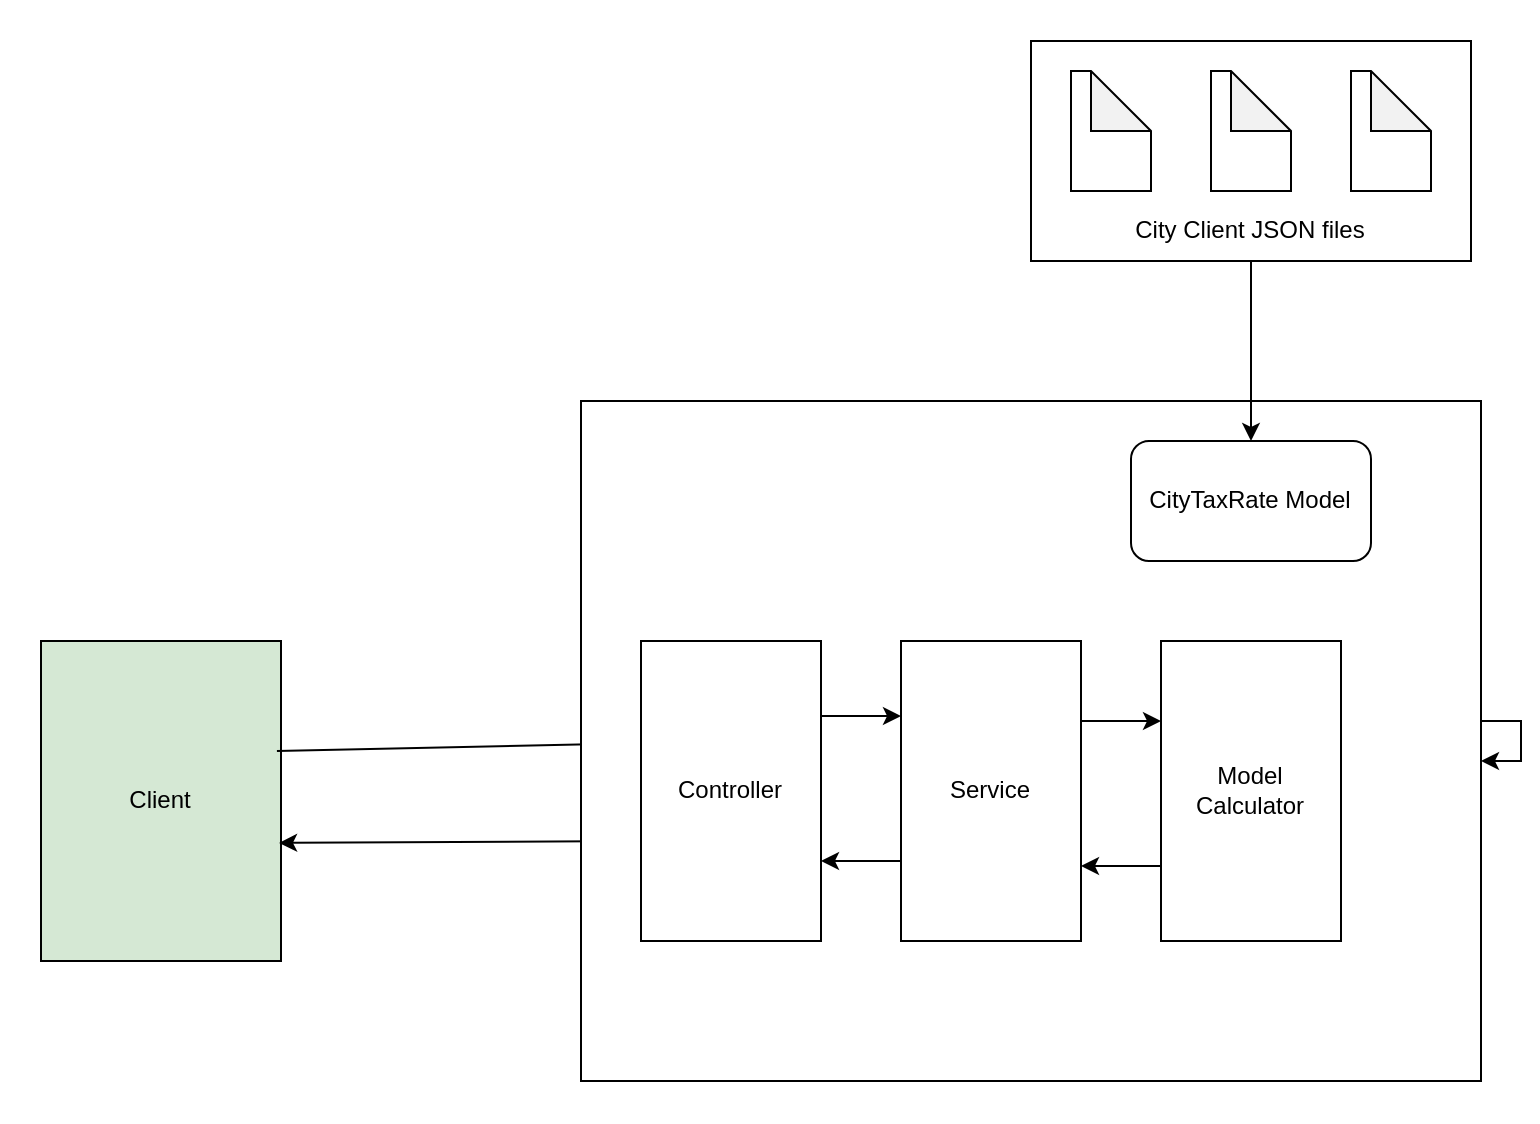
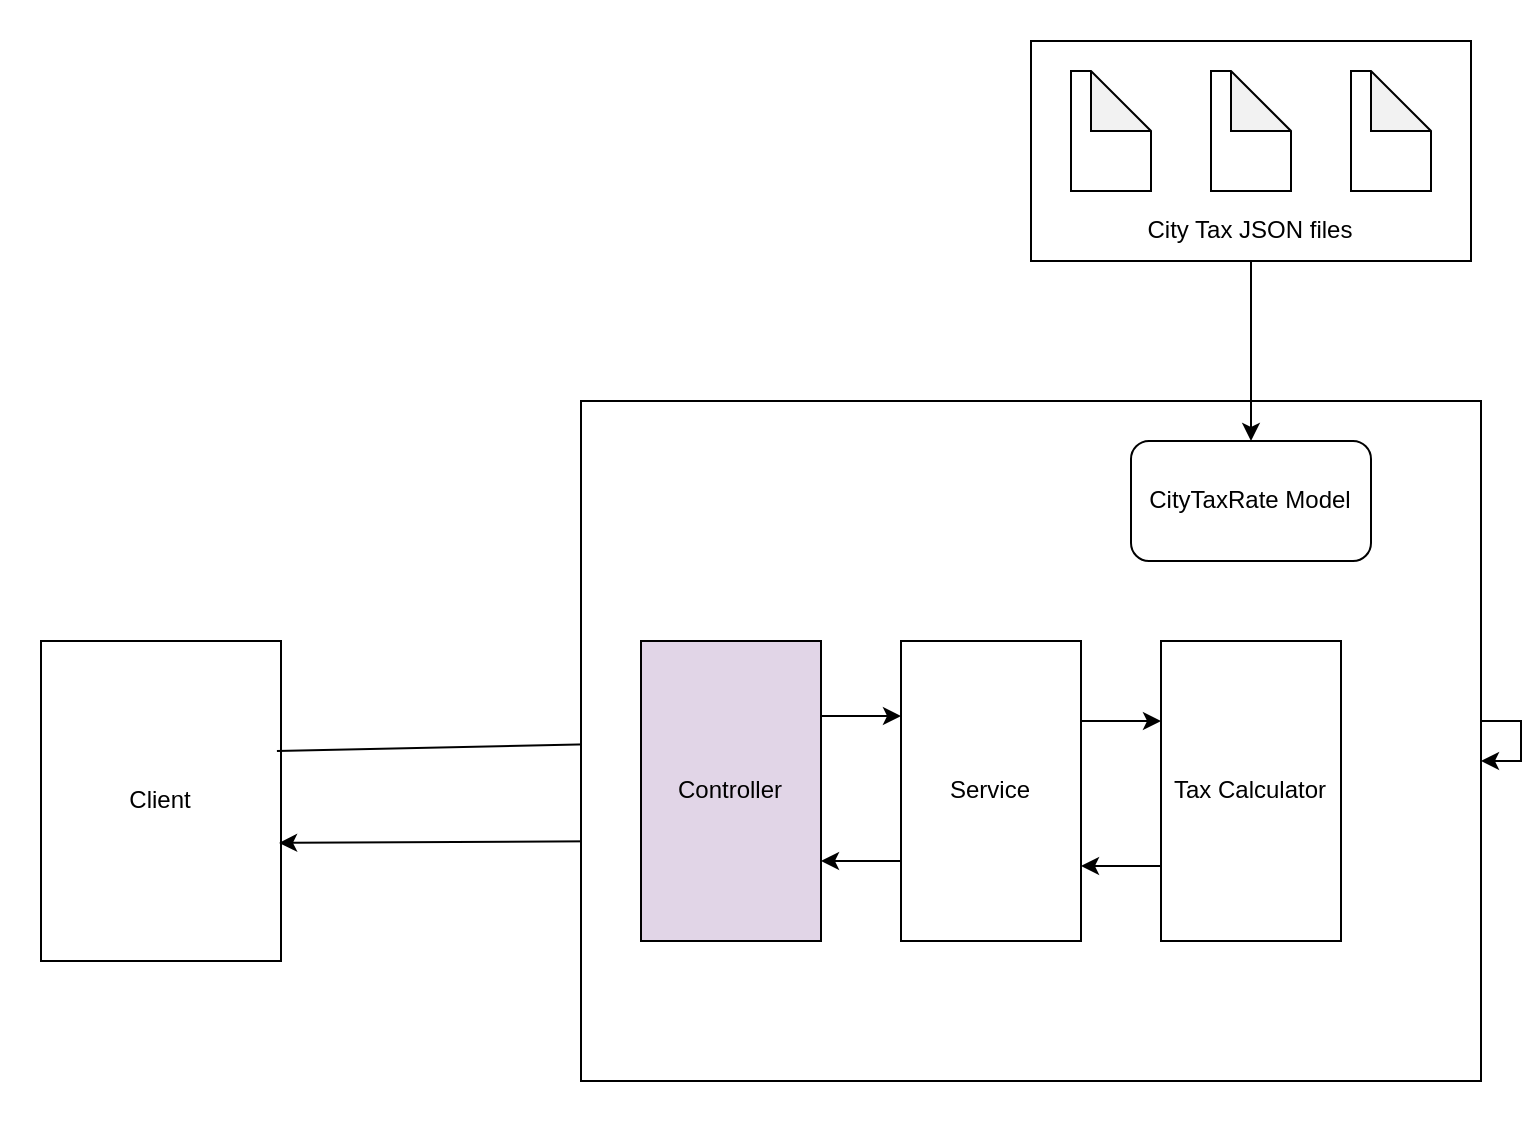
  <mxCell id="0" />
  <mxCell id="1" parent="0" />
- <mxCell id="2" value="Client" style="rounded=0;whiteSpace=wrap;html=1;fillColor=#d5e8d4;" vertex="1" parent="1"><mxGeometry x="20" y="320" width="120" height="160" as="geometry" /></mxCell>
+ <mxCell id="2" value="Client" style="rounded=0;whiteSpace=wrap;html=1;" vertex="1" parent="1"><mxGeometry x="20" y="320" width="120" height="160" as="geometry" /></mxCell>
  <mxCell id="3" value="" style="endArrow=classic;html=1;rounded=0;exitX=0.983;exitY=0.344;exitDx=0;exitDy=0;exitPerimeter=0;entryX=0.044;entryY=0.34;entryDx=0;entryDy=0;entryPerimeter=0;" edge="1" parent="1" source="2" target="6"><mxGeometry width="50" height="50" relative="1" as="geometry"><mxPoint x="250" y="470" as="sourcePoint" /><mxPoint x="280" y="375" as="targetPoint" /></mxGeometry></mxCell>
  <mxCell id="4" value="" style="endArrow=classic;html=1;rounded=0;entryX=0.992;entryY=0.631;entryDx=0;entryDy=0;entryPerimeter=0;exitX=0;exitY=0.667;exitDx=0;exitDy=0;exitPerimeter=0;" edge="1" parent="1" source="6" target="2"><mxGeometry width="50" height="50" relative="1" as="geometry"><mxPoint x="270" y="421" as="sourcePoint" /><mxPoint x="290" y="385" as="targetPoint" /></mxGeometry></mxCell>
  <mxCell id="5" value="" style="rounded=0;whiteSpace=wrap;html=1;" vertex="1" parent="1"><mxGeometry x="290" y="200" width="450" height="340" as="geometry" /></mxCell>
- <mxCell id="6" value="Controller" style="rounded=0;whiteSpace=wrap;html=1;" vertex="1" parent="1"><mxGeometry x="320" y="320" width="90" height="150" as="geometry" /></mxCell>
+ <mxCell id="6" value="Controller" style="rounded=0;whiteSpace=wrap;html=1;fillColor=#e1d5e7;" vertex="1" parent="1"><mxGeometry x="320" y="320" width="90" height="150" as="geometry" /></mxCell>
  <mxCell id="7" value="Service&lt;span style=&quot;color: rgba(0, 0, 0, 0); font-family: monospace; font-size: 0px; text-align: start; text-wrap: nowrap;&quot;&gt;%3CmxGraphModel%3E%3Croot%3E%3CmxCell%20id%3D%220%22%2F%3E%3CmxCell%20id%3D%221%22%20parent%3D%220%22%2F%3E%3CmxCell%20id%3D%222%22%20value%3D%22Controller%22%20style%3D%22rounded%3D0%3BwhiteSpace%3Dwrap%3Bhtml%3D1%3B%22%20vertex%3D%221%22%20parent%3D%221%22%3E%3CmxGeometry%20x%3D%22460%22%20y%3D%22210%22%20width%3D%2290%22%20height%3D%22150%22%20as%3D%22geometry%22%2F%3E%3C%2FmxCell%3E%3C%2Froot%3E%3C%2FmxGraphModel%3E&lt;/span&gt;" style="rounded=0;whiteSpace=wrap;html=1;" vertex="1" parent="1"><mxGeometry x="450" y="320" width="90" height="150" as="geometry" /></mxCell>
- <mxCell id="8" value="Model Calculator" style="rounded=0;whiteSpace=wrap;html=1;" vertex="1" parent="1"><mxGeometry x="580" y="320" width="90" height="150" as="geometry" /></mxCell>
+ <mxCell id="8" value="Tax Calculator" style="rounded=0;whiteSpace=wrap;html=1;" vertex="1" parent="1"><mxGeometry x="580" y="320" width="90" height="150" as="geometry" /></mxCell>
  <mxCell id="9" value="" style="group" vertex="1" connectable="0" parent="1"><mxGeometry x="515" y="20" width="220" height="110" as="geometry" /></mxCell>
  <mxCell id="10" value="" style="rounded=0;whiteSpace=wrap;html=1;" vertex="1" parent="9"><mxGeometry width="220" height="110" as="geometry" /></mxCell>
  <mxCell id="11" value="" style="shape=note;whiteSpace=wrap;html=1;backgroundOutline=1;darkOpacity=0.05;" vertex="1" parent="9"><mxGeometry x="20" y="15" width="40" height="60" as="geometry" /></mxCell>
  <mxCell id="12" value="" style="shape=note;whiteSpace=wrap;html=1;backgroundOutline=1;darkOpacity=0.05;" vertex="1" parent="9"><mxGeometry x="90" y="15" width="40" height="60" as="geometry" /></mxCell>
  <mxCell id="13" value="" style="shape=note;whiteSpace=wrap;html=1;backgroundOutline=1;darkOpacity=0.05;" vertex="1" parent="9"><mxGeometry x="160" y="15" width="40" height="60" as="geometry" /></mxCell>
- <mxCell id="14" value="City Client JSON files" style="text;html=1;align=center;verticalAlign=middle;whiteSpace=wrap;rounded=0;" vertex="1" parent="9"><mxGeometry x="20" y="80" width="180" height="30" as="geometry" /></mxCell>
+ <mxCell id="14" value="City Tax JSON files" style="text;html=1;align=center;verticalAlign=middle;whiteSpace=wrap;rounded=0;" vertex="1" parent="9"><mxGeometry x="20" y="80" width="180" height="30" as="geometry" /></mxCell>
  <mxCell id="15" value="CityTaxRate Model" style="whiteSpace=wrap;html=1;rounded=1;" vertex="1" parent="1"><mxGeometry x="565" y="220" width="120" height="60" as="geometry" /></mxCell>
  <mxCell id="16" value="" style="endArrow=classic;html=1;rounded=0;exitX=0.5;exitY=1;exitDx=0;exitDy=0;entryX=0.5;entryY=0;entryDx=0;entryDy=0;" edge="1" parent="1" source="14" target="15"><mxGeometry width="50" height="50" relative="1" as="geometry"><mxPoint x="330" y="340" as="sourcePoint" /><mxPoint x="380" y="290" as="targetPoint" /></mxGeometry></mxCell>
  <mxCell id="17" style="edgeStyle=orthogonalEdgeStyle;rounded=0;orthogonalLoop=1;jettySize=auto;html=1;" edge="1" parent="1" source="5" target="5"><mxGeometry relative="1" as="geometry" /></mxCell>
  <mxCell id="18" value="" style="endArrow=classic;html=1;rounded=0;entryX=0;entryY=0.25;entryDx=0;entryDy=0;exitX=1;exitY=0.25;exitDx=0;exitDy=0;" edge="1" parent="1" source="6" target="7"><mxGeometry width="50" height="50" relative="1" as="geometry"><mxPoint x="330" y="340" as="sourcePoint" /><mxPoint x="380" y="290" as="targetPoint" /></mxGeometry></mxCell>
  <mxCell id="19" value="" style="endArrow=classic;html=1;rounded=0;entryX=0;entryY=0.25;entryDx=0;entryDy=0;exitX=1;exitY=0.25;exitDx=0;exitDy=0;" edge="1" parent="1"><mxGeometry width="50" height="50" relative="1" as="geometry"><mxPoint x="540" y="360" as="sourcePoint" /><mxPoint x="580" y="360" as="targetPoint" /></mxGeometry></mxCell>
  <mxCell id="20" value="" style="endArrow=classic;html=1;rounded=0;entryX=1;entryY=0.75;entryDx=0;entryDy=0;exitX=0;exitY=0.75;exitDx=0;exitDy=0;" edge="1" parent="1" source="8" target="7"><mxGeometry width="50" height="50" relative="1" as="geometry"><mxPoint x="550" y="370" as="sourcePoint" /><mxPoint x="590" y="370" as="targetPoint" /></mxGeometry></mxCell>
  <mxCell id="21" value="" style="endArrow=classic;html=1;rounded=0;entryX=1;entryY=0.75;entryDx=0;entryDy=0;exitX=0;exitY=0.75;exitDx=0;exitDy=0;" edge="1" parent="1"><mxGeometry width="50" height="50" relative="1" as="geometry"><mxPoint x="450" y="430" as="sourcePoint" /><mxPoint x="410" y="430" as="targetPoint" /></mxGeometry></mxCell>
